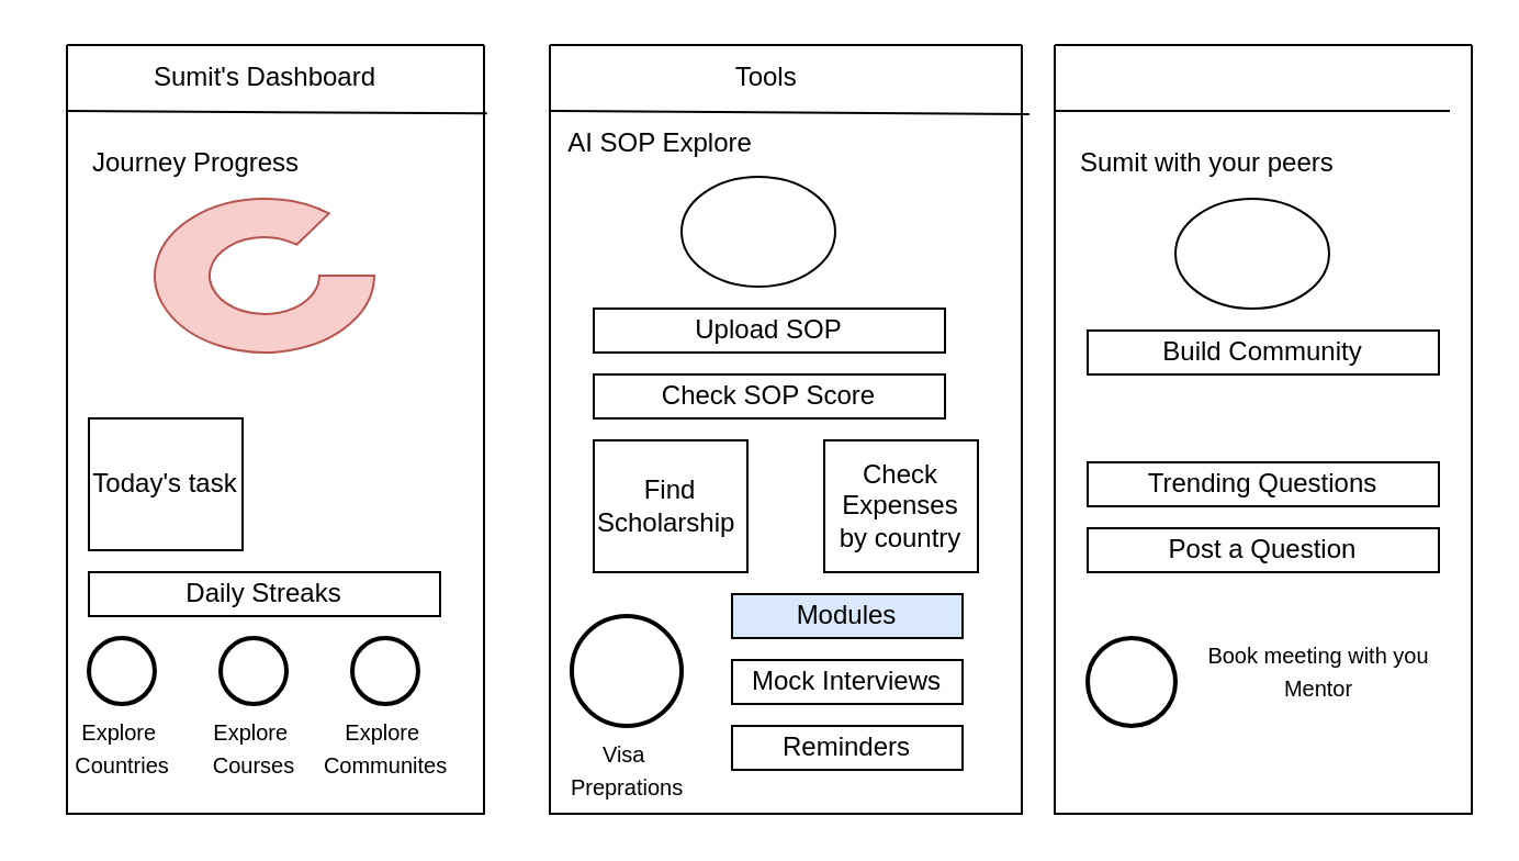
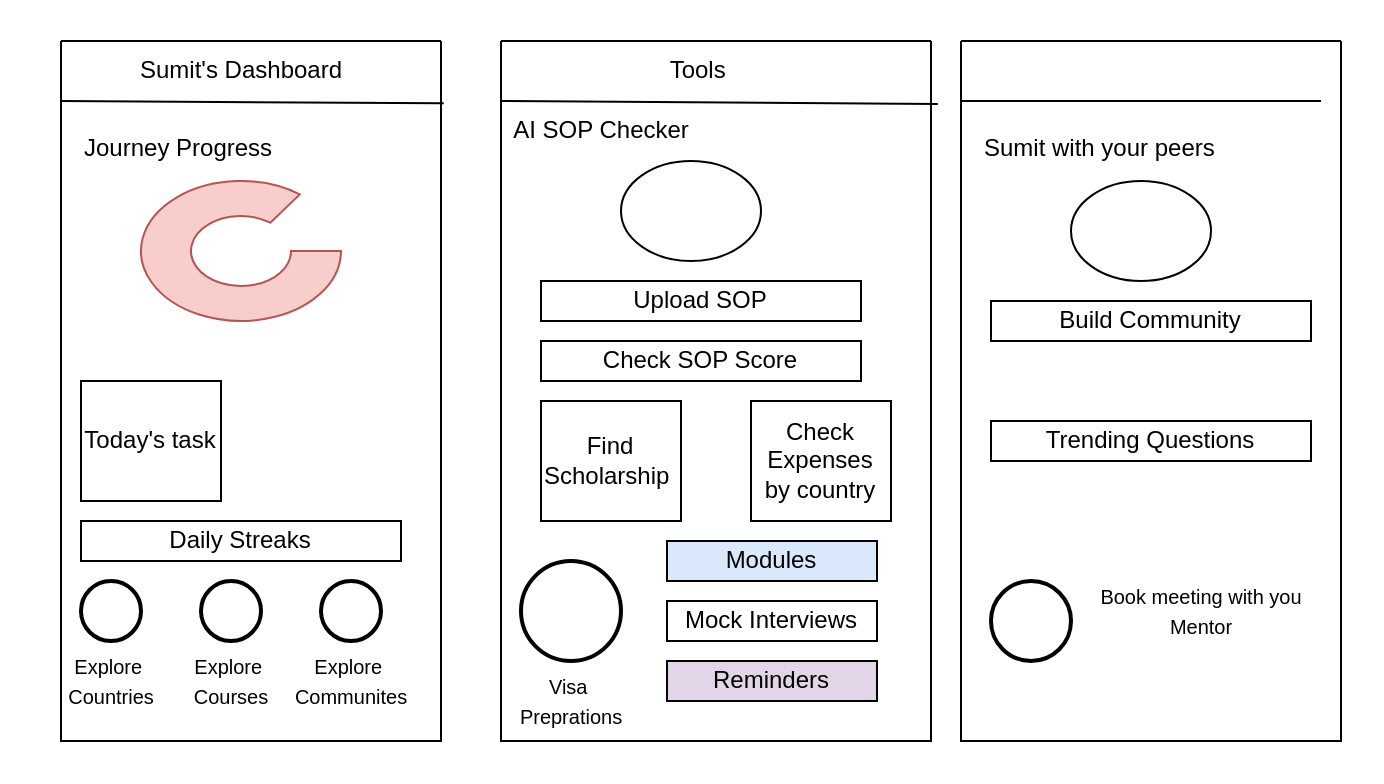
  <mxCell id="0" />
  <mxCell id="1" parent="0" />
  <mxCell id="2" value="" style="swimlane;startSize=0;" vertex="1" parent="1"><mxGeometry x="480" y="20" width="190" height="350" as="geometry"><mxRectangle x="40" y="30" width="160" height="220" as="alternateBounds" /></mxGeometry></mxCell>
  <mxCell id="3" value="" style="endArrow=none;html=1;rounded=0;" edge="1" parent="2"><mxGeometry width="50" height="50" relative="1" as="geometry"><mxPoint y="30" as="sourcePoint" /><mxPoint x="180" y="30" as="targetPoint" /></mxGeometry></mxCell>
  <mxCell id="4" value="Sumit with your peers" style="text;whiteSpace=wrap;html=1;" vertex="1" parent="2"><mxGeometry x="10" y="40" width="120" height="40" as="geometry" /></mxCell>
  <mxCell id="5" value="" style="strokeWidth=2;html=1;shape=mxgraph.flowchart.start_2;whiteSpace=wrap;" vertex="1" parent="2"><mxGeometry x="15" y="270" width="40" height="40" as="geometry" /></mxCell>
  <mxCell id="6" value="&lt;span style=&quot;font-size: 10px;&quot;&gt;Book meeting with you&lt;/span&gt;&lt;div&gt;&lt;span style=&quot;font-size: 10px;&quot;&gt;Mentor&lt;/span&gt;&lt;/div&gt;" style="text;html=1;align=center;verticalAlign=middle;resizable=0;points=[];autosize=1;strokeColor=none;fillColor=none;" vertex="1" parent="2"><mxGeometry x="60" y="265" width="120" height="40" as="geometry" /></mxCell>
  <mxCell id="7" value="" style="ellipse;whiteSpace=wrap;html=1;" vertex="1" parent="2"><mxGeometry x="55" y="70" width="70" height="50" as="geometry" /></mxCell>
  <mxCell id="8" value="Build Community" style="rounded=0;whiteSpace=wrap;html=1;" vertex="1" parent="2"><mxGeometry x="15" y="130" width="160" height="20" as="geometry" /></mxCell>
  <mxCell id="9" value="&lt;p data-pm-slice=&quot;1 1 [&amp;quot;list&amp;quot;,{&amp;quot;spread&amp;quot;:false,&amp;quot;start&amp;quot;:2629,&amp;quot;end&amp;quot;:2700},&amp;quot;regular_list_item&amp;quot;,{&amp;quot;start&amp;quot;:2629,&amp;quot;end&amp;quot;:2655}]&quot;&gt;&lt;span id=&quot;docs-internal-guid-7741fd21-7fff-1cc0-1f47-bbd72c0974af&quot;&gt;&lt;span style=&quot;background-color: transparent; font-variant-numeric: normal; font-variant-east-asian: normal; font-variant-alternates: normal; font-variant-position: normal; font-variant-emoji: normal; vertical-align: baseline; white-space-collapse: preserve;&quot;&gt;&lt;font style=&quot;font-size: 12px;&quot; face=&quot;Helvetica&quot;&gt;Trending Questions&lt;/font&gt;&lt;/span&gt;&lt;/span&gt;&lt;/p&gt;" style="rounded=0;whiteSpace=wrap;html=1;" vertex="1" parent="2"><mxGeometry x="15" y="190" width="160" height="20" as="geometry" /></mxCell>
- <mxCell id="10" value="&lt;p data-pm-slice=&quot;1 1 [&amp;quot;list&amp;quot;,{&amp;quot;spread&amp;quot;:false,&amp;quot;start&amp;quot;:2629,&amp;quot;end&amp;quot;:2700},&amp;quot;regular_list_item&amp;quot;,{&amp;quot;start&amp;quot;:2629,&amp;quot;end&amp;quot;:2655}]&quot;&gt;&lt;span id=&quot;docs-internal-guid-7741fd21-7fff-1cc0-1f47-bbd72c0974af&quot;&gt;&lt;span style=&quot;background-color: transparent; font-variant-numeric: normal; font-variant-east-asian: normal; font-variant-alternates: normal; font-variant-position: normal; font-variant-emoji: normal; vertical-align: baseline; white-space-collapse: preserve;&quot;&gt;&lt;font style=&quot;font-size: 12px;&quot; face=&quot;Helvetica&quot;&gt;Post a Question&lt;/font&gt;&lt;/span&gt;&lt;/span&gt;&lt;/p&gt;" style="rounded=0;whiteSpace=wrap;html=1;" vertex="1" parent="2"><mxGeometry x="15" y="220" width="160" height="20" as="geometry" /></mxCell>
  <mxCell id="11" value="" style="swimlane;startSize=0;" vertex="1" parent="1"><mxGeometry x="250" y="20" width="215" height="350" as="geometry"><mxRectangle x="40" y="30" width="160" height="220" as="alternateBounds" /></mxGeometry></mxCell>
  <mxCell id="12" value="" style="endArrow=none;html=1;rounded=0;entryX=1.016;entryY=0.09;entryDx=0;entryDy=0;entryPerimeter=0;" edge="1" parent="11" target="11"><mxGeometry width="50" height="50" relative="1" as="geometry"><mxPoint y="30" as="sourcePoint" /><mxPoint x="180" y="30" as="targetPoint" /></mxGeometry></mxCell>
- <mxCell id="13" value="AI SOP Explore" style="text;html=1;align=center;verticalAlign=middle;resizable=0;points=[];autosize=1;strokeColor=none;fillColor=none;" vertex="1" parent="11"><mxGeometry x="-5" y="30" width="110" height="30" as="geometry" /></mxCell>
+ <mxCell id="13" value="AI SOP Checker" style="text;html=1;align=center;verticalAlign=middle;resizable=0;points=[];autosize=1;strokeColor=none;fillColor=none;" vertex="1" parent="11"><mxGeometry x="-5" y="30" width="110" height="30" as="geometry" /></mxCell>
  <mxCell id="14" value="Find Scholarship&amp;nbsp;" style="rounded=0;whiteSpace=wrap;html=1;" vertex="1" parent="11"><mxGeometry x="20" y="180" width="70" height="60" as="geometry" /></mxCell>
  <mxCell id="15" value="Upload SOP" style="rounded=0;whiteSpace=wrap;html=1;" vertex="1" parent="11"><mxGeometry x="20" y="120" width="160" height="20" as="geometry" /></mxCell>
  <mxCell id="16" value="" style="strokeWidth=2;html=1;shape=mxgraph.flowchart.start_2;whiteSpace=wrap;" vertex="1" parent="11"><mxGeometry x="10" y="260" width="50" height="50" as="geometry" /></mxCell>
  <mxCell id="17" value="&lt;span style=&quot;font-size: 10px;&quot;&gt;Visa&amp;nbsp;&lt;/span&gt;&lt;div&gt;&lt;span style=&quot;font-size: 10px;&quot;&gt;Preprations&lt;/span&gt;&lt;/div&gt;" style="text;html=1;align=center;verticalAlign=middle;resizable=0;points=[];autosize=1;strokeColor=none;fillColor=none;" vertex="1" parent="11"><mxGeometry y="310" width="70" height="40" as="geometry" /></mxCell>
  <mxCell id="18" value="" style="ellipse;whiteSpace=wrap;html=1;" vertex="1" parent="11"><mxGeometry x="60" y="60" width="70" height="50" as="geometry" /></mxCell>
  <mxCell id="19" value="Check SOP Score" style="rounded=0;whiteSpace=wrap;html=1;" vertex="1" parent="11"><mxGeometry x="20" y="150" width="160" height="20" as="geometry" /></mxCell>
  <mxCell id="20" value="Check Expenses by country" style="rounded=0;whiteSpace=wrap;html=1;" vertex="1" parent="11"><mxGeometry x="125" y="180" width="70" height="60" as="geometry" /></mxCell>
  <mxCell id="21" value="Tools&amp;nbsp;" style="text;html=1;align=center;verticalAlign=middle;resizable=0;points=[];autosize=1;strokeColor=none;fillColor=none;" vertex="1" parent="11"><mxGeometry x="75" width="50" height="30" as="geometry" /></mxCell>
  <mxCell id="22" value="Modules" style="rounded=0;whiteSpace=wrap;html=1;fillColor=#dae8fc;" vertex="1" parent="11"><mxGeometry x="83" y="250" width="105" height="20" as="geometry" /></mxCell>
- <mxCell id="23" value="Reminders" style="rounded=0;whiteSpace=wrap;html=1;" vertex="1" parent="11"><mxGeometry x="83" y="310" width="105" height="20" as="geometry" /></mxCell>
+ <mxCell id="23" value="Reminders" style="rounded=0;whiteSpace=wrap;html=1;fillColor=#e1d5e7;" vertex="1" parent="11"><mxGeometry x="83" y="310" width="105" height="20" as="geometry" /></mxCell>
  <mxCell id="24" value="Mock Interviews" style="rounded=0;whiteSpace=wrap;html=1;" vertex="1" parent="11"><mxGeometry x="83" y="280" width="105" height="20" as="geometry" /></mxCell>
  <mxCell id="25" value="" style="swimlane;startSize=0;" vertex="1" parent="1"><mxGeometry x="30" y="20" width="190" height="350" as="geometry"><mxRectangle x="40" y="30" width="160" height="220" as="alternateBounds" /></mxGeometry></mxCell>
  <mxCell id="26" value="" style="endArrow=none;html=1;rounded=0;entryX=1.007;entryY=0.089;entryDx=0;entryDy=0;entryPerimeter=0;" edge="1" parent="25" target="25"><mxGeometry width="50" height="50" relative="1" as="geometry"><mxPoint y="30" as="sourcePoint" /><mxPoint x="180" y="30" as="targetPoint" /></mxGeometry></mxCell>
  <mxCell id="27" value="Sumit's Dashboard" style="text;html=1;align=center;verticalAlign=middle;resizable=0;points=[];autosize=1;strokeColor=none;fillColor=none;" vertex="1" parent="25"><mxGeometry x="30" width="120" height="30" as="geometry" /></mxCell>
  <mxCell id="28" value="" style="verticalLabelPosition=bottom;verticalAlign=top;html=1;shape=mxgraph.basic.partConcEllipse;startAngle=0.25;endAngle=0.1;arcWidth=0.5;fillColor=#f8cecc;strokeColor=#b85450;" vertex="1" parent="25"><mxGeometry x="40" y="70" width="100" height="70" as="geometry" /></mxCell>
  <mxCell id="29" value="Journey Progress" style="text;whiteSpace=wrap;html=1;" vertex="1" parent="25"><mxGeometry x="10" y="40" width="120" height="40" as="geometry" /></mxCell>
  <mxCell id="30" value="Today's task" style="rounded=0;whiteSpace=wrap;html=1;" vertex="1" parent="25"><mxGeometry x="10" y="170" width="70" height="60" as="geometry" /></mxCell>
  <mxCell id="31" value="Daily Streaks" style="rounded=0;whiteSpace=wrap;html=1;" vertex="1" parent="25"><mxGeometry x="10" y="240" width="160" height="20" as="geometry" /></mxCell>
  <mxCell id="32" value="" style="strokeWidth=2;html=1;shape=mxgraph.flowchart.start_2;whiteSpace=wrap;" vertex="1" parent="25"><mxGeometry x="10" y="270" width="30" height="30" as="geometry" /></mxCell>
  <mxCell id="33" value="" style="strokeWidth=2;html=1;shape=mxgraph.flowchart.start_2;whiteSpace=wrap;" vertex="1" parent="25"><mxGeometry x="130" y="270" width="30" height="30" as="geometry" /></mxCell>
  <mxCell id="34" value="" style="strokeWidth=2;html=1;shape=mxgraph.flowchart.start_2;whiteSpace=wrap;" vertex="1" parent="25"><mxGeometry x="70" y="270" width="30" height="30" as="geometry" /></mxCell>
  <mxCell id="35" value="&lt;font style=&quot;font-size: 10px;&quot;&gt;Explore&amp;nbsp;&lt;/font&gt;&lt;div&gt;&lt;font style=&quot;font-size: 10px;&quot;&gt;Countries&lt;/font&gt;&lt;/div&gt;" style="text;html=1;align=center;verticalAlign=middle;resizable=0;points=[];autosize=1;strokeColor=none;fillColor=none;" vertex="1" parent="25"><mxGeometry x="-10" y="300" width="70" height="40" as="geometry" /></mxCell>
  <mxCell id="36" value="&lt;font style=&quot;font-size: 10px;&quot;&gt;Explore&amp;nbsp;&lt;/font&gt;&lt;div&gt;&lt;font style=&quot;font-size: 10px;&quot;&gt;Courses&lt;/font&gt;&lt;/div&gt;" style="text;html=1;align=center;verticalAlign=middle;resizable=0;points=[];autosize=1;strokeColor=none;fillColor=none;" vertex="1" parent="25"><mxGeometry x="55" y="300" width="60" height="40" as="geometry" /></mxCell>
  <mxCell id="37" value="&lt;font style=&quot;font-size: 10px;&quot;&gt;Explore&amp;nbsp;&lt;/font&gt;&lt;div&gt;&lt;font style=&quot;font-size: 10px;&quot;&gt;Communites&lt;/font&gt;&lt;/div&gt;" style="text;html=1;align=center;verticalAlign=middle;resizable=0;points=[];autosize=1;strokeColor=none;fillColor=none;" vertex="1" parent="25"><mxGeometry x="105" y="300" width="80" height="40" as="geometry" /></mxCell>
